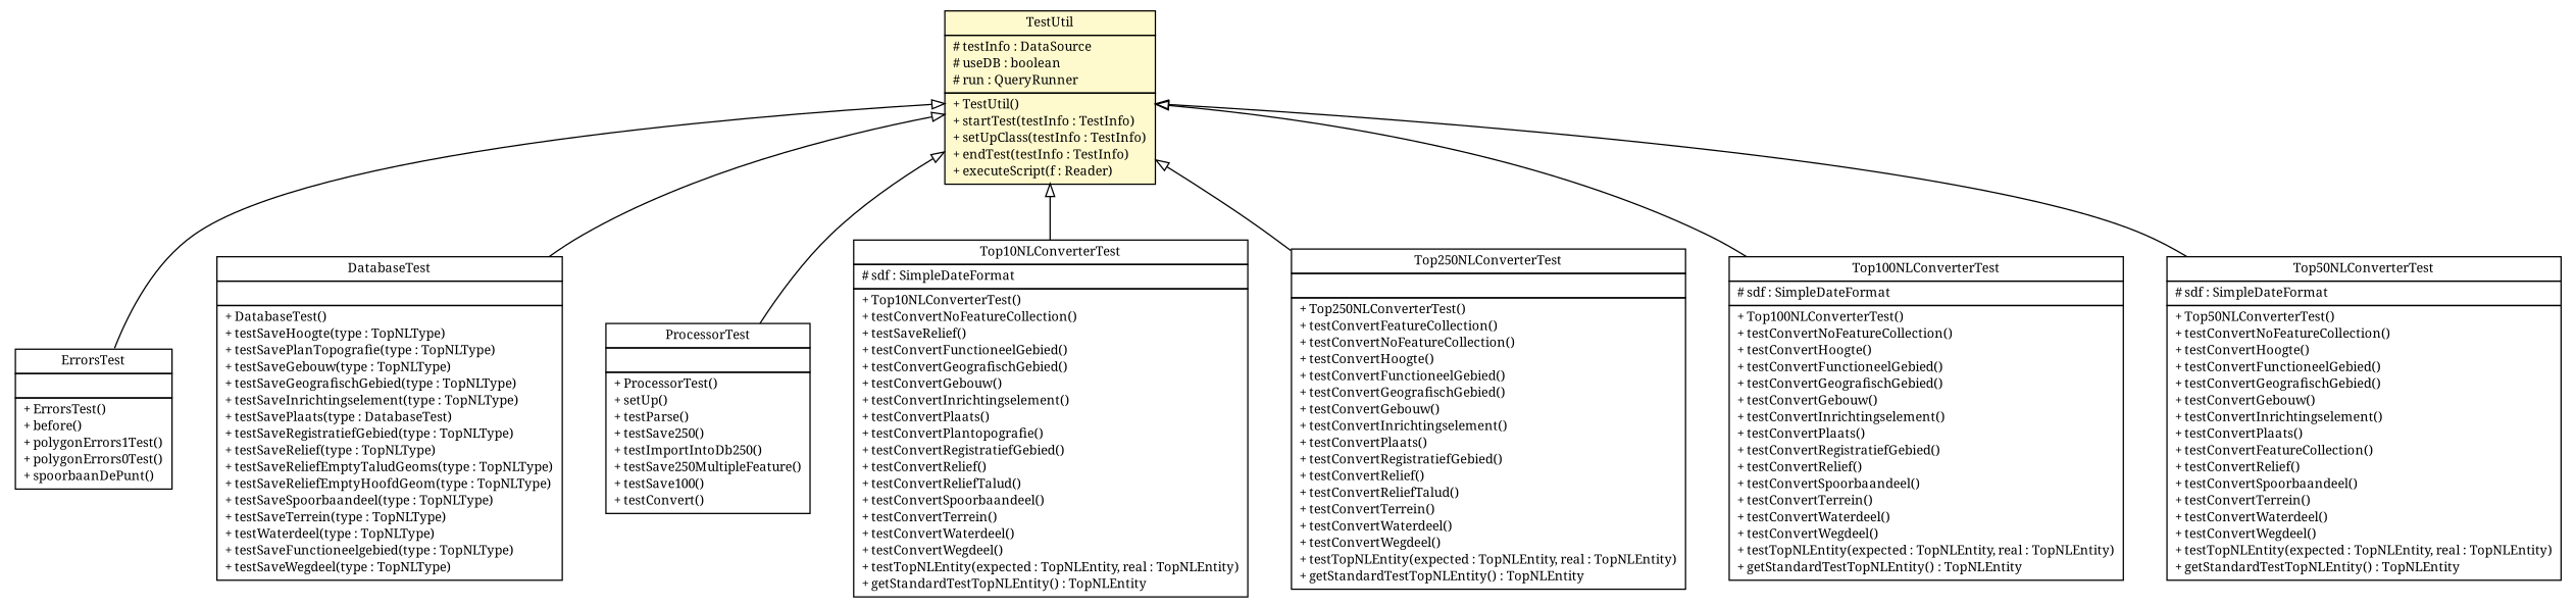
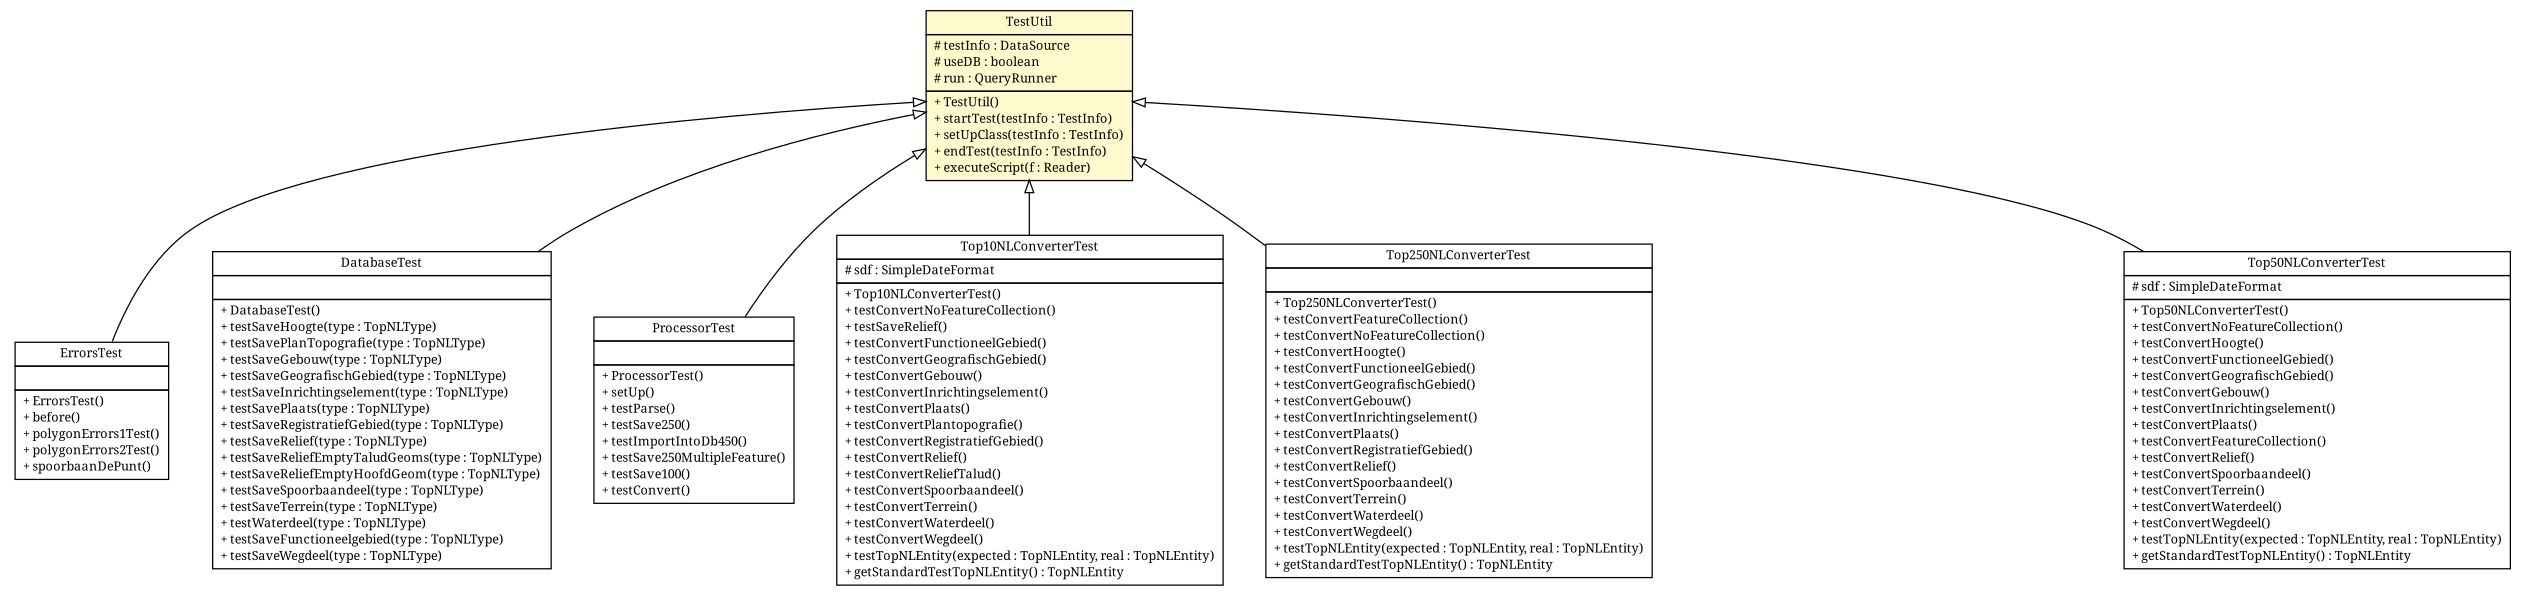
  digraph {
    fontname="Noto Serif"
    nodesep=0.25
    ranksep=0.5
    node [fontcolor=black fontname="Noto Serif" fontsize=10.0 shape=plaintext]
    edge [arrowtail=empty dir=back fontname="Noto Serif" fontsize=10 headport=p labelfontname=Helvetica labelfontsize=10 tailport=p]
-   n1 [label=<<table title="nl.b3p.topnl.ErrorsTest" border="0" cellborder="1" cellspacing="0" cellpadding="2" port="p" href="./ErrorsTest.html"> 		<tr><td><table border="0" cellspacing="0" cellpadding="1"> <tr><td align="center" balign="center"> ErrorsTest </td></tr> 		</table></td></tr> 		<tr><td><table border="0" cellspacing="0" cellpadding="1"> <tr><td align="left" balign="left">  </td></tr> 		</table></td></tr> 		<tr><td><table border="0" cellspacing="0" cellpadding="1"> <tr><td align="left" balign="left"> + ErrorsTest() </td></tr> <tr><td align="left" balign="left"> + before() </td></tr> <tr><td align="left" balign="left"> + polygonErrors1Test() </td></tr> <tr><td align="left" balign="left"> + polygonErrors0Test() </td></tr> <tr><td align="left" balign="left"> + spoorbaanDePunt() </td></tr> 		</table></td></tr> 		</table>>]
+   n1 [label=<<table title="nl.b3p.topnl.ErrorsTest" border="0" cellborder="1" cellspacing="0" cellpadding="2" port="p" href="./ErrorsTest.html"> 		<tr><td><table border="0" cellspacing="0" cellpadding="1"> <tr><td align="center" balign="center"> ErrorsTest </td></tr> 		</table></td></tr> 		<tr><td><table border="0" cellspacing="0" cellpadding="1"> <tr><td align="left" balign="left">  </td></tr> 		</table></td></tr> 		<tr><td><table border="0" cellspacing="0" cellpadding="1"> <tr><td align="left" balign="left"> + ErrorsTest() </td></tr> <tr><td align="left" balign="left"> + before() </td></tr> <tr><td align="left" balign="left"> + polygonErrors1Test() </td></tr> <tr><td align="left" balign="left"> + polygonErrors2Test() </td></tr> <tr><td align="left" balign="left"> + spoorbaanDePunt() </td></tr> 		</table></td></tr> 		</table>>]
    n2 [label=<<table title="nl.b3p.topnl.TestUtil" border="0" cellborder="1" cellspacing="0" cellpadding="2" port="p" bgcolor="lemonChiffon" href="./TestUtil.html"> 		<tr><td><table border="0" cellspacing="0" cellpadding="1"> <tr><td align="center" balign="center"> TestUtil </td></tr> 		</table></td></tr> 		<tr><td><table border="0" cellspacing="0" cellpadding="1"> <tr><td align="left" balign="left"> # testInfo : DataSource </td></tr> <tr><td align="left" balign="left"> # useDB : boolean </td></tr> <tr><td align="left" balign="left"> # run : QueryRunner </td></tr> 		</table></td></tr> 		<tr><td><table border="0" cellspacing="0" cellpadding="1"> <tr><td align="left" balign="left"> + TestUtil() </td></tr> <tr><td align="left" balign="left"> + startTest(testInfo : TestInfo) </td></tr> <tr><td align="left" balign="left"> + setUpClass(testInfo : TestInfo) </td></tr> <tr><td align="left" balign="left"> + endTest(testInfo : TestInfo) </td></tr> <tr><td align="left" balign="left"> + executeScript(f : Reader) </td></tr> 		</table></td></tr> 		</table>>]
-   n3 [label=<<table title="nl.b3p.topnl.DatabaseTest" border="0" cellborder="1" cellspacing="0" cellpadding="2" port="p" href="./DatabaseTest.html"> 		<tr><td><table border="0" cellspacing="0" cellpadding="1"> <tr><td align="center" balign="center"> DatabaseTest </td></tr> 		</table></td></tr> 		<tr><td><table border="0" cellspacing="0" cellpadding="1"> <tr><td align="left" balign="left">  </td></tr> 		</table></td></tr> 		<tr><td><table border="0" cellspacing="0" cellpadding="1"> <tr><td align="left" balign="left"> + DatabaseTest() </td></tr> <tr><td align="left" balign="left"> + testSaveHoogte(type : TopNLType) </td></tr> <tr><td align="left" balign="left"> + testSavePlanTopografie(type : TopNLType) </td></tr> <tr><td align="left" balign="left"> + testSaveGebouw(type : TopNLType) </td></tr> <tr><td align="left" balign="left"> + testSaveGeografischGebied(type : TopNLType) </td></tr> <tr><td align="left" balign="left"> + testSaveInrichtingselement(type : TopNLType) </td></tr> <tr><td align="left" balign="left"> + testSavePlaats(type : DatabaseTest) </td></tr> <tr><td align="left" balign="left"> + testSaveRegistratiefGebied(type : TopNLType) </td></tr> <tr><td align="left" balign="left"> + testSaveRelief(type : TopNLType) </td></tr> <tr><td align="left" balign="left"> + testSaveReliefEmptyTaludGeoms(type : TopNLType) </td></tr> <tr><td align="left" balign="left"> + testSaveReliefEmptyHoofdGeom(type : TopNLType) </td></tr> <tr><td align="left" balign="left"> + testSaveSpoorbaandeel(type : TopNLType) </td></tr> <tr><td align="left" balign="left"> + testSaveTerrein(type : TopNLType) </td></tr> <tr><td align="left" balign="left"> + testWaterdeel(type : TopNLType) </td></tr> <tr><td align="left" balign="left"> + testSaveFunctioneelgebied(type : TopNLType) </td></tr> <tr><td align="left" balign="left"> + testSaveWegdeel(type : TopNLType) </td></tr> 		</table></td></tr> 		</table>>]
-   n4 [label=<<table title="nl.b3p.topnl.ProcessorTest" border="0" cellborder="1" cellspacing="0" cellpadding="2" port="p" href="./ProcessorTest.html"> 		<tr><td><table border="0" cellspacing="0" cellpadding="1"> <tr><td align="center" balign="center"> ProcessorTest </td></tr> 		</table></td></tr> 		<tr><td><table border="0" cellspacing="0" cellpadding="1"> <tr><td align="left" balign="left">  </td></tr> 		</table></td></tr> 		<tr><td><table border="0" cellspacing="0" cellpadding="1"> <tr><td align="left" balign="left"> + ProcessorTest() </td></tr> <tr><td align="left" balign="left"> + setUp() </td></tr> <tr><td align="left" balign="left"> + testParse() </td></tr> <tr><td align="left" balign="left"> + testSave250() </td></tr> <tr><td align="left" balign="left"> + testImportIntoDb250() </td></tr> <tr><td align="left" balign="left"> + testSave250MultipleFeature() </td></tr> <tr><td align="left" balign="left"> + testSave100() </td></tr> <tr><td align="left" balign="left"> + testConvert() </td></tr> 		</table></td></tr> 		</table>>]
+   n3 [label=<<table title="nl.b3p.topnl.DatabaseTest" border="0" cellborder="1" cellspacing="0" cellpadding="2" port="p" href="./DatabaseTest.html"> 		<tr><td><table border="0" cellspacing="0" cellpadding="1"> <tr><td align="center" balign="center"> DatabaseTest </td></tr> 		</table></td></tr> 		<tr><td><table border="0" cellspacing="0" cellpadding="1"> <tr><td align="left" balign="left">  </td></tr> 		</table></td></tr> 		<tr><td><table border="0" cellspacing="0" cellpadding="1"> <tr><td align="left" balign="left"> + DatabaseTest() </td></tr> <tr><td align="left" balign="left"> + testSaveHoogte(type : TopNLType) </td></tr> <tr><td align="left" balign="left"> + testSavePlanTopografie(type : TopNLType) </td></tr> <tr><td align="left" balign="left"> + testSaveGebouw(type : TopNLType) </td></tr> <tr><td align="left" balign="left"> + testSaveGeografischGebied(type : TopNLType) </td></tr> <tr><td align="left" balign="left"> + testSaveInrichtingselement(type : TopNLType) </td></tr> <tr><td align="left" balign="left"> + testSavePlaats(type : TopNLType) </td></tr> <tr><td align="left" balign="left"> + testSaveRegistratiefGebied(type : TopNLType) </td></tr> <tr><td align="left" balign="left"> + testSaveRelief(type : TopNLType) </td></tr> <tr><td align="left" balign="left"> + testSaveReliefEmptyTaludGeoms(type : TopNLType) </td></tr> <tr><td align="left" balign="left"> + testSaveReliefEmptyHoofdGeom(type : TopNLType) </td></tr> <tr><td align="left" balign="left"> + testSaveSpoorbaandeel(type : TopNLType) </td></tr> <tr><td align="left" balign="left"> + testSaveTerrein(type : TopNLType) </td></tr> <tr><td align="left" balign="left"> + testWaterdeel(type : TopNLType) </td></tr> <tr><td align="left" balign="left"> + testSaveFunctioneelgebied(type : TopNLType) </td></tr> <tr><td align="left" balign="left"> + testSaveWegdeel(type : TopNLType) </td></tr> 		</table></td></tr> 		</table>>]
+   n4 [label=<<table title="nl.b3p.topnl.ProcessorTest" border="0" cellborder="1" cellspacing="0" cellpadding="2" port="p" href="./ProcessorTest.html"> 		<tr><td><table border="0" cellspacing="0" cellpadding="1"> <tr><td align="center" balign="center"> ProcessorTest </td></tr> 		</table></td></tr> 		<tr><td><table border="0" cellspacing="0" cellpadding="1"> <tr><td align="left" balign="left">  </td></tr> 		</table></td></tr> 		<tr><td><table border="0" cellspacing="0" cellpadding="1"> <tr><td align="left" balign="left"> + ProcessorTest() </td></tr> <tr><td align="left" balign="left"> + setUp() </td></tr> <tr><td align="left" balign="left"> + testParse() </td></tr> <tr><td align="left" balign="left"> + testSave250() </td></tr> <tr><td align="left" balign="left"> + testImportIntoDb450() </td></tr> <tr><td align="left" balign="left"> + testSave250MultipleFeature() </td></tr> <tr><td align="left" balign="left"> + testSave100() </td></tr> <tr><td align="left" balign="left"> + testConvert() </td></tr> 		</table></td></tr> 		</table>>]
    n5 [label=<<table title="nl.b3p.topnl.converters.Top10NLConverterTest" border="0" cellborder="1" cellspacing="0" cellpadding="2" port="p" href="./converters/Top10NLConverterTest.html"> 		<tr><td><table border="0" cellspacing="0" cellpadding="1"> <tr><td align="center" balign="center"> Top10NLConverterTest </td></tr> 		</table></td></tr> 		<tr><td><table border="0" cellspacing="0" cellpadding="1"> <tr><td align="left" balign="left"> # sdf : SimpleDateFormat </td></tr> 		</table></td></tr> 		<tr><td><table border="0" cellspacing="0" cellpadding="1"> <tr><td align="left" balign="left"> + Top10NLConverterTest() </td></tr> <tr><td align="left" balign="left"> + testConvertNoFeatureCollection() </td></tr> <tr><td align="left" balign="left"> + testSaveRelief() </td></tr> <tr><td align="left" balign="left"> + testConvertFunctioneelGebied() </td></tr> <tr><td align="left" balign="left"> + testConvertGeografischGebied() </td></tr> <tr><td align="left" balign="left"> + testConvertGebouw() </td></tr> <tr><td align="left" balign="left"> + testConvertInrichtingselement() </td></tr> <tr><td align="left" balign="left"> + testConvertPlaats() </td></tr> <tr><td align="left" balign="left"> + testConvertPlantopografie() </td></tr> <tr><td align="left" balign="left"> + testConvertRegistratiefGebied() </td></tr> <tr><td align="left" balign="left"> + testConvertRelief() </td></tr> <tr><td align="left" balign="left"> + testConvertReliefTalud() </td></tr> <tr><td align="left" balign="left"> + testConvertSpoorbaandeel() </td></tr> <tr><td align="left" balign="left"> + testConvertTerrein() </td></tr> <tr><td align="left" balign="left"> + testConvertWaterdeel() </td></tr> <tr><td align="left" balign="left"> + testConvertWegdeel() </td></tr> <tr><td align="left" balign="left"> + testTopNLEntity(expected : TopNLEntity, real : TopNLEntity) </td></tr> <tr><td align="left" balign="left"> + getStandardTestTopNLEntity() : TopNLEntity </td></tr> 		</table></td></tr> 		</table>>]
-   n6 [label=<<table title="nl.b3p.topnl.converters.Top250NLConverterTest" border="0" cellborder="1" cellspacing="0" cellpadding="2" port="p" href="./converters/Top250NLConverterTest.html"> 		<tr><td><table border="0" cellspacing="0" cellpadding="1"> <tr><td align="center" balign="center"> Top250NLConverterTest </td></tr> 		</table></td></tr> 		<tr><td><table border="0" cellspacing="0" cellpadding="1"> <tr><td align="left" balign="left">  </td></tr> 		</table></td></tr> 		<tr><td><table border="0" cellspacing="0" cellpadding="1"> <tr><td align="left" balign="left"> + Top250NLConverterTest() </td></tr> <tr><td align="left" balign="left"> + testConvertFeatureCollection() </td></tr> <tr><td align="left" balign="left"> + testConvertNoFeatureCollection() </td></tr> <tr><td align="left" balign="left"> + testConvertHoogte() </td></tr> <tr><td align="left" balign="left"> + testConvertFunctioneelGebied() </td></tr> <tr><td align="left" balign="left"> + testConvertGeografischGebied() </td></tr> <tr><td align="left" balign="left"> + testConvertGebouw() </td></tr> <tr><td align="left" balign="left"> + testConvertInrichtingselement() </td></tr> <tr><td align="left" balign="left"> + testConvertPlaats() </td></tr> <tr><td align="left" balign="left"> + testConvertRegistratiefGebied() </td></tr> <tr><td align="left" balign="left"> + testConvertRelief() </td></tr> <tr><td align="left" balign="left"> + testConvertReliefTalud() </td></tr> <tr><td align="left" balign="left"> + testConvertTerrein() </td></tr> <tr><td align="left" balign="left"> + testConvertWaterdeel() </td></tr> <tr><td align="left" balign="left"> + testConvertWegdeel() </td></tr> <tr><td align="left" balign="left"> + testTopNLEntity(expected : TopNLEntity, real : TopNLEntity) </td></tr> <tr><td align="left" balign="left"> + getStandardTestTopNLEntity() : TopNLEntity </td></tr> 		</table></td></tr> 		</table>>]
-   n7 [label=<<table title="nl.b3p.topnl.converters.Top100NLConverterTest" border="0" cellborder="1" cellspacing="0" cellpadding="2" port="p" href="./converters/Top100NLConverterTest.html"> 		<tr><td><table border="0" cellspacing="0" cellpadding="1"> <tr><td align="center" balign="center"> Top100NLConverterTest </td></tr> 		</table></td></tr> 		<tr><td><table border="0" cellspacing="0" cellpadding="1"> <tr><td align="left" balign="left"> # sdf : SimpleDateFormat </td></tr> 		</table></td></tr> 		<tr><td><table border="0" cellspacing="0" cellpadding="1"> <tr><td align="left" balign="left"> + Top100NLConverterTest() </td></tr> <tr><td align="left" balign="left"> + testConvertNoFeatureCollection() </td></tr> <tr><td align="left" balign="left"> + testConvertHoogte() </td></tr> <tr><td align="left" balign="left"> + testConvertFunctioneelGebied() </td></tr> <tr><td align="left" balign="left"> + testConvertGeografischGebied() </td></tr> <tr><td align="left" balign="left"> + testConvertGebouw() </td></tr> <tr><td align="left" balign="left"> + testConvertInrichtingselement() </td></tr> <tr><td align="left" balign="left"> + testConvertPlaats() </td></tr> <tr><td align="left" balign="left"> + testConvertRegistratiefGebied() </td></tr> <tr><td align="left" balign="left"> + testConvertRelief() </td></tr> <tr><td align="left" balign="left"> + testConvertSpoorbaandeel() </td></tr> <tr><td align="left" balign="left"> + testConvertTerrein() </td></tr> <tr><td align="left" balign="left"> + testConvertWaterdeel() </td></tr> <tr><td align="left" balign="left"> + testConvertWegdeel() </td></tr> <tr><td align="left" balign="left"> + testTopNLEntity(expected : TopNLEntity, real : TopNLEntity) </td></tr> <tr><td align="left" balign="left"> + getStandardTestTopNLEntity() : TopNLEntity </td></tr> 		</table></td></tr> 		</table>>]
+   n6 [label=<<table title="nl.b3p.topnl.converters.Top250NLConverterTest" border="0" cellborder="1" cellspacing="0" cellpadding="2" port="p" href="./converters/Top250NLConverterTest.html"> 		<tr><td><table border="0" cellspacing="0" cellpadding="1"> <tr><td align="center" balign="center"> Top250NLConverterTest </td></tr> 		</table></td></tr> 		<tr><td><table border="0" cellspacing="0" cellpadding="1"> <tr><td align="left" balign="left">  </td></tr> 		</table></td></tr> 		<tr><td><table border="0" cellspacing="0" cellpadding="1"> <tr><td align="left" balign="left"> + Top250NLConverterTest() </td></tr> <tr><td align="left" balign="left"> + testConvertFeatureCollection() </td></tr> <tr><td align="left" balign="left"> + testConvertNoFeatureCollection() </td></tr> <tr><td align="left" balign="left"> + testConvertHoogte() </td></tr> <tr><td align="left" balign="left"> + testConvertFunctioneelGebied() </td></tr> <tr><td align="left" balign="left"> + testConvertGeografischGebied() </td></tr> <tr><td align="left" balign="left"> + testConvertGebouw() </td></tr> <tr><td align="left" balign="left"> + testConvertInrichtingselement() </td></tr> <tr><td align="left" balign="left"> + testConvertPlaats() </td></tr> <tr><td align="left" balign="left"> + testConvertRegistratiefGebied() </td></tr> <tr><td align="left" balign="left"> + testConvertRelief() </td></tr> <tr><td align="left" balign="left"> + testConvertSpoorbaandeel() </td></tr> <tr><td align="left" balign="left"> + testConvertTerrein() </td></tr> <tr><td align="left" balign="left"> + testConvertWaterdeel() </td></tr> <tr><td align="left" balign="left"> + testConvertWegdeel() </td></tr> <tr><td align="left" balign="left"> + testTopNLEntity(expected : TopNLEntity, real : TopNLEntity) </td></tr> <tr><td align="left" balign="left"> + getStandardTestTopNLEntity() : TopNLEntity </td></tr> 		</table></td></tr> 		</table>>]
    n8 [label=<<table title="nl.b3p.topnl.converters.Top50NLConverterTest" border="0" cellborder="1" cellspacing="0" cellpadding="2" port="p" href="./converters/Top50NLConverterTest.html"> 		<tr><td><table border="0" cellspacing="0" cellpadding="1"> <tr><td align="center" balign="center"> Top50NLConverterTest </td></tr> 		</table></td></tr> 		<tr><td><table border="0" cellspacing="0" cellpadding="1"> <tr><td align="left" balign="left"> # sdf : SimpleDateFormat </td></tr> 		</table></td></tr> 		<tr><td><table border="0" cellspacing="0" cellpadding="1"> <tr><td align="left" balign="left"> + Top50NLConverterTest() </td></tr> <tr><td align="left" balign="left"> + testConvertNoFeatureCollection() </td></tr> <tr><td align="left" balign="left"> + testConvertHoogte() </td></tr> <tr><td align="left" balign="left"> + testConvertFunctioneelGebied() </td></tr> <tr><td align="left" balign="left"> + testConvertGeografischGebied() </td></tr> <tr><td align="left" balign="left"> + testConvertGebouw() </td></tr> <tr><td align="left" balign="left"> + testConvertInrichtingselement() </td></tr> <tr><td align="left" balign="left"> + testConvertPlaats() </td></tr> <tr><td align="left" balign="left"> + testConvertFeatureCollection() </td></tr> <tr><td align="left" balign="left"> + testConvertRelief() </td></tr> <tr><td align="left" balign="left"> + testConvertSpoorbaandeel() </td></tr> <tr><td align="left" balign="left"> + testConvertTerrein() </td></tr> <tr><td align="left" balign="left"> + testConvertWaterdeel() </td></tr> <tr><td align="left" balign="left"> + testConvertWegdeel() </td></tr> <tr><td align="left" balign="left"> + testTopNLEntity(expected : TopNLEntity, real : TopNLEntity) </td></tr> <tr><td align="left" balign="left"> + getStandardTestTopNLEntity() : TopNLEntity </td></tr> 		</table></td></tr> 		</table>>]
    n2 -> n1
    n2 -> n3
    n2 -> n4
    n2 -> n5
    n2 -> n6
-   n2 -> n7
    n2 -> n8
  }
